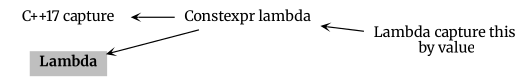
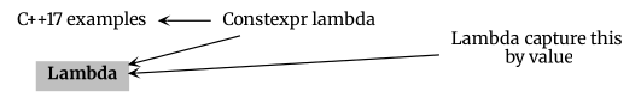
  digraph {
    fontname=Merriweather
    rankdir=LR
    node [color=black fontname=Merriweather fontsize=12 shape=plaintext]
    edge [arrowhead=open arrowsize=0.5 arrowtail=open dir=back fontname=Merriweather fontsize=15 labelfontsize=15 shape=plaintext style=solid]
-   n1 [height=0.2 label="C++17 capture" width=0.4]
+   n1 [height=0.2 label="C++17 examples" width=0.4]
    n2 [height=0.2 label="Constexpr lambda" width=0.4]
    n3 [fillcolor=grey75 fontcolor=black height=0.2 label=<<b>Lambda</b>> style=filled width=0.4]
    n4 [height=0.2 label="Lambda capture this\l by value" width=0.4]
    n1 -> n2
    n3 -> n2
-   n2 -> n4
+   n3 -> n4
  }
